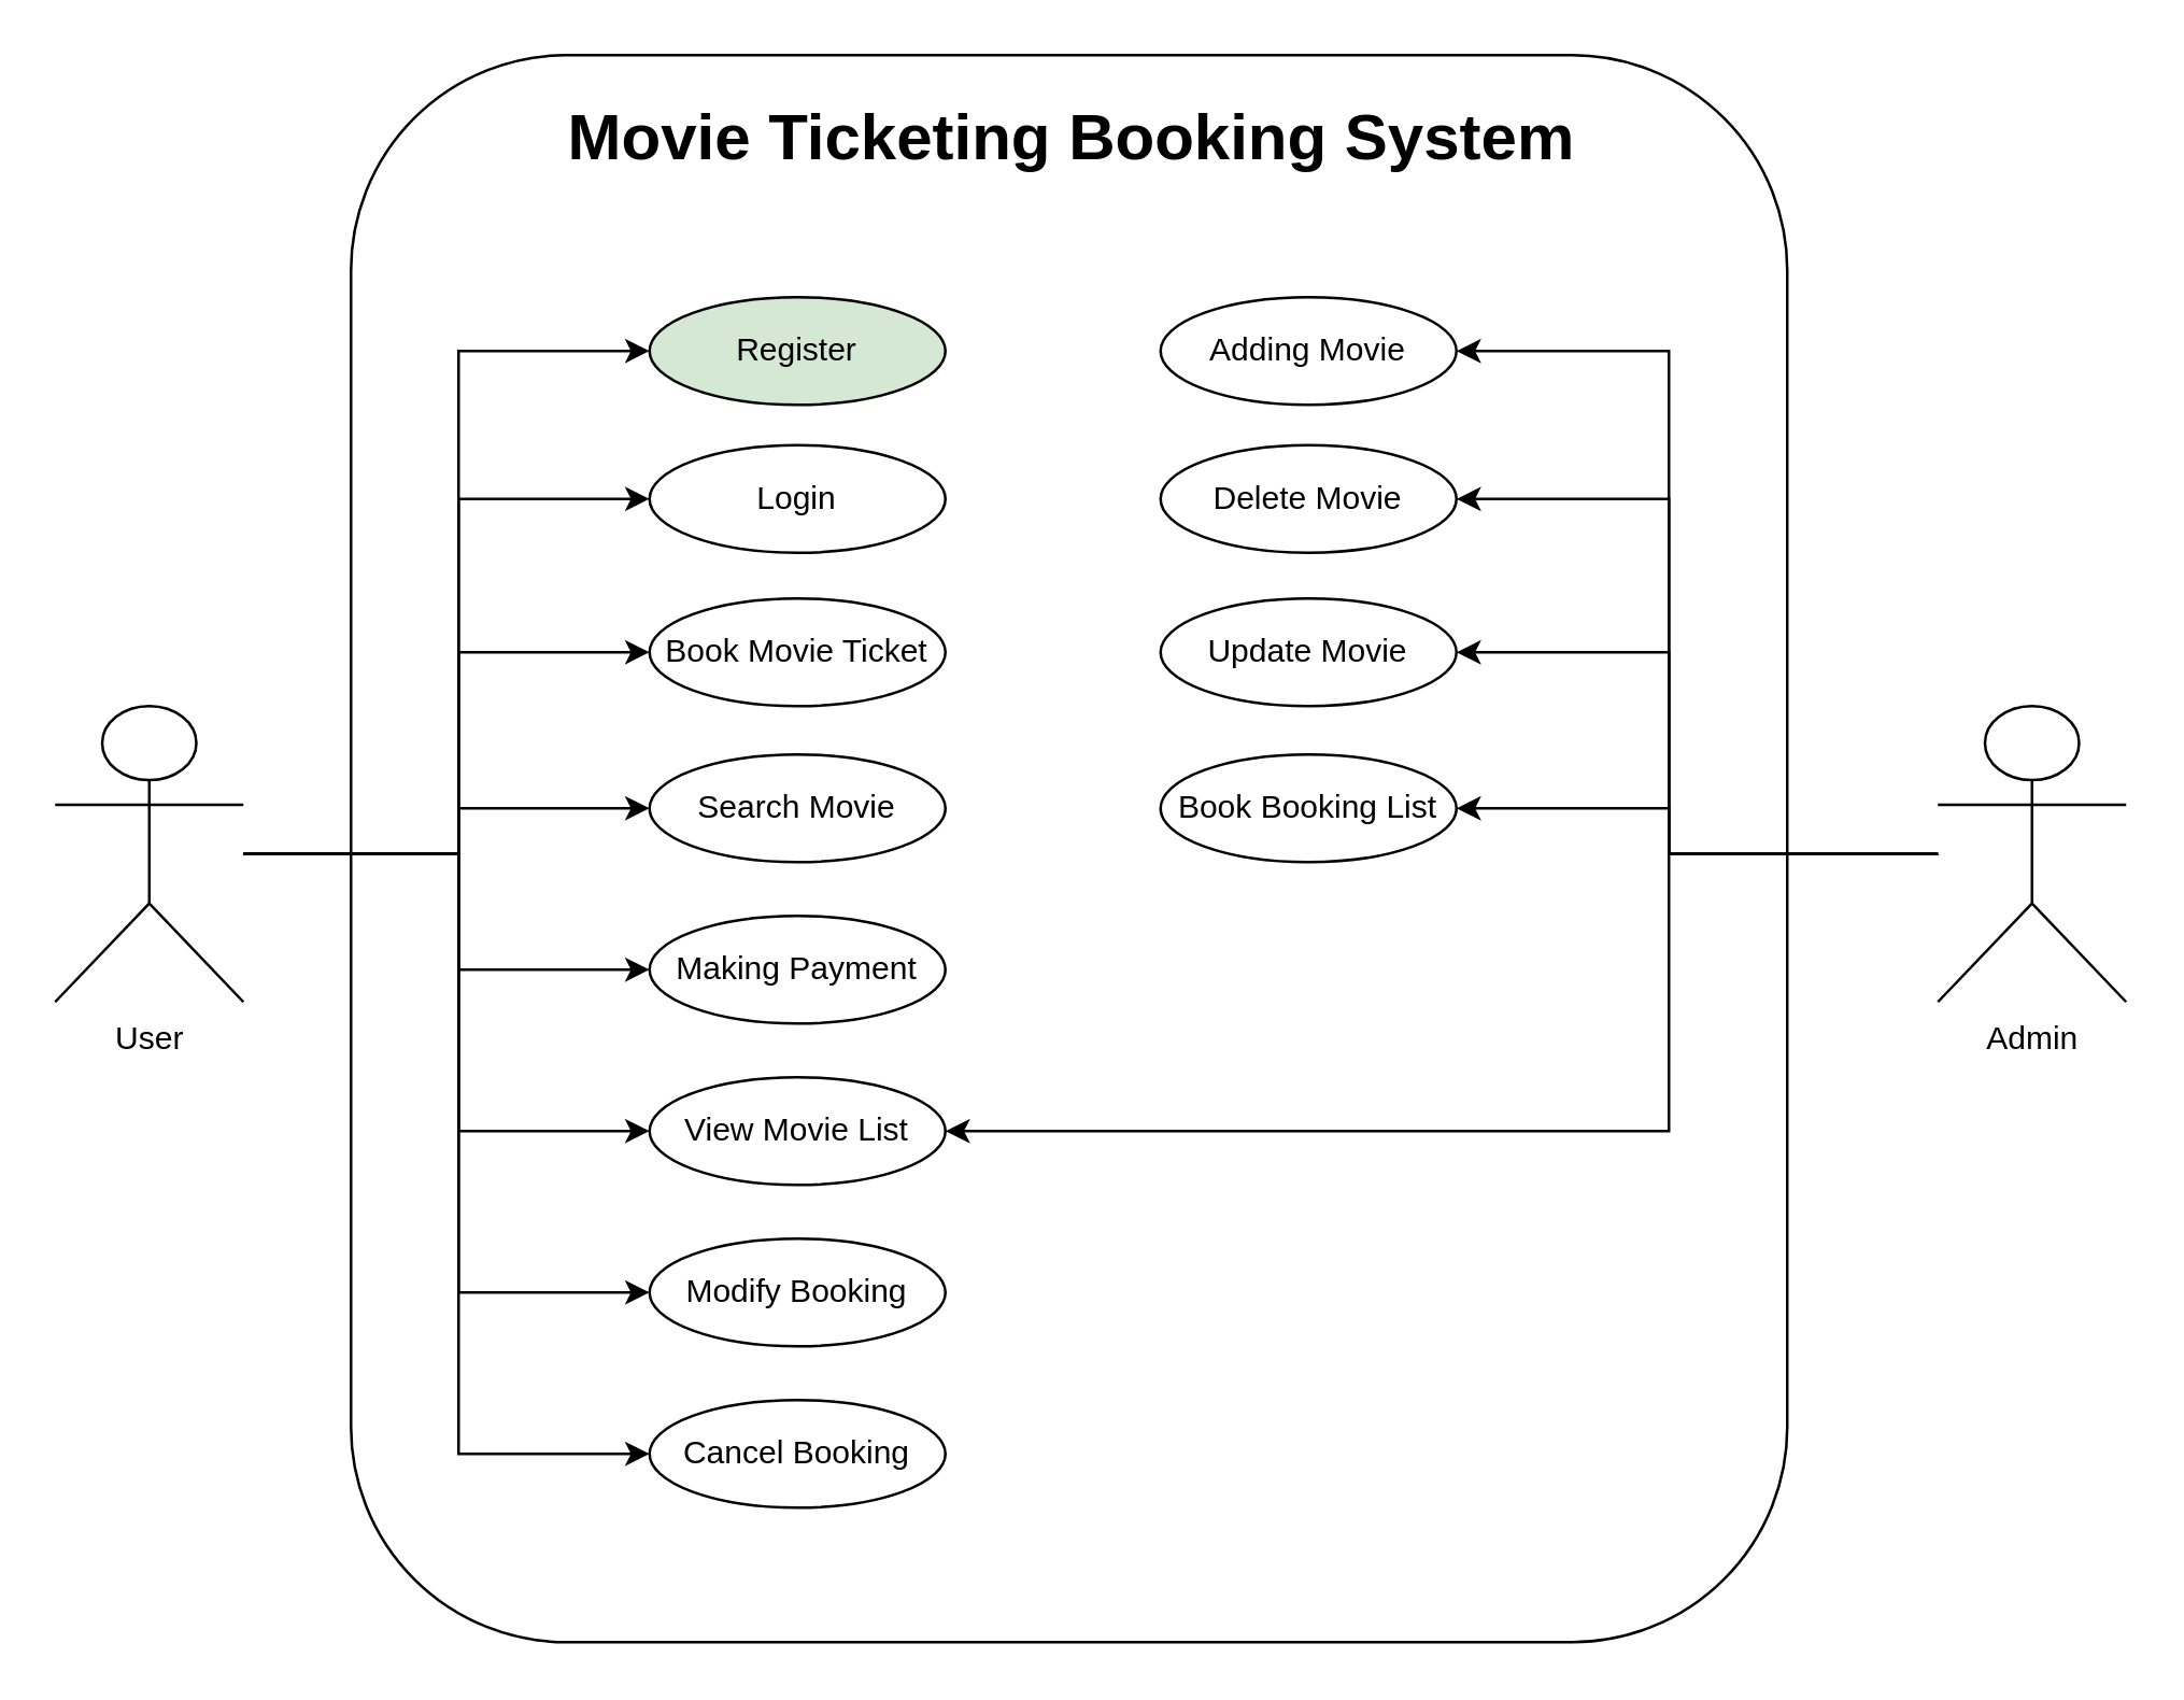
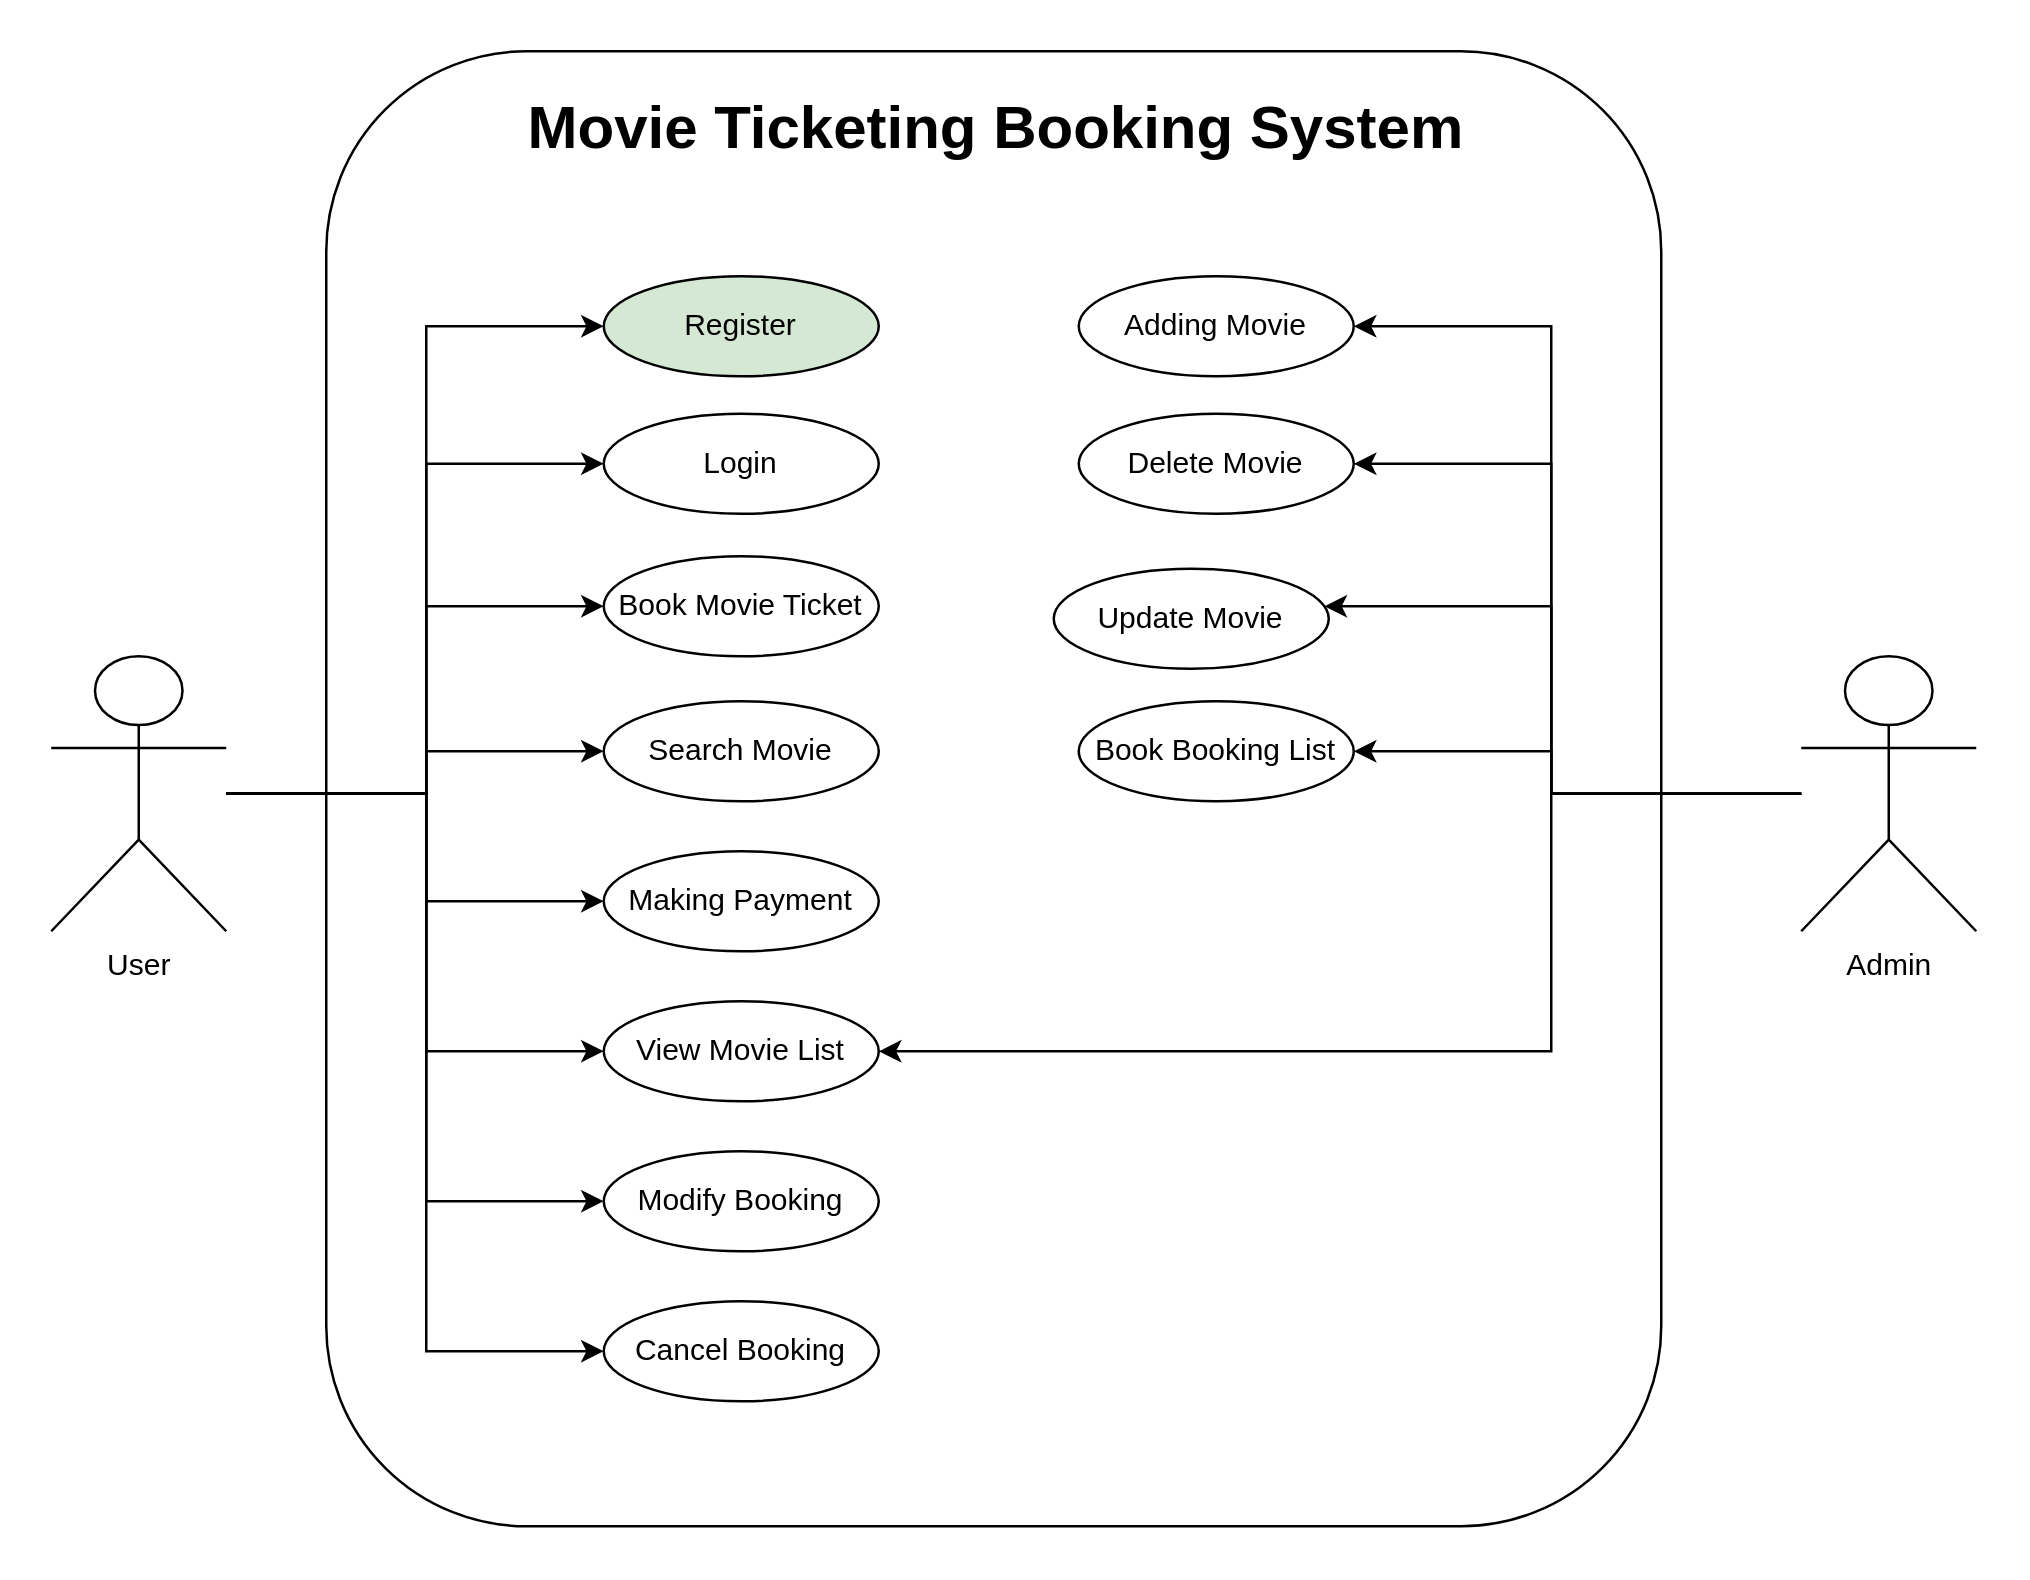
  <mxCell id="0" />
  <mxCell id="1" parent="0" />
  <mxCell id="2" value="" style="rounded=1;whiteSpace=wrap;html=1;" vertex="1" parent="1"><mxGeometry x="130" y="20" width="534" height="590" as="geometry" /></mxCell>
  <mxCell id="3" style="edgeStyle=orthogonalEdgeStyle;rounded=0;orthogonalLoop=1;jettySize=auto;html=1;entryX=0;entryY=0.5;entryDx=0;entryDy=0;" edge="1" parent="1" source="10" target="12"><mxGeometry relative="1" as="geometry"><Array as="points"><mxPoint x="170" y="317" /><mxPoint x="170" y="185" /></Array></mxGeometry></mxCell>
  <mxCell id="4" style="edgeStyle=orthogonalEdgeStyle;rounded=0;orthogonalLoop=1;jettySize=auto;html=1;entryX=0;entryY=0.5;entryDx=0;entryDy=0;" edge="1" parent="1" source="10" target="15"><mxGeometry relative="1" as="geometry"><Array as="points"><mxPoint x="170" y="317" /><mxPoint x="170" y="242" /></Array></mxGeometry></mxCell>
  <mxCell id="5" style="edgeStyle=orthogonalEdgeStyle;rounded=0;orthogonalLoop=1;jettySize=auto;html=1;" edge="1" parent="1" source="10" target="14"><mxGeometry relative="1" as="geometry"><Array as="points"><mxPoint x="170" y="317" /><mxPoint x="170" y="300" /></Array></mxGeometry></mxCell>
  <mxCell id="6" style="edgeStyle=orthogonalEdgeStyle;rounded=0;orthogonalLoop=1;jettySize=auto;html=1;entryX=0;entryY=0.5;entryDx=0;entryDy=0;" edge="1" parent="1" source="10" target="16"><mxGeometry relative="1" as="geometry"><Array as="points"><mxPoint x="170" y="317" /><mxPoint x="170" y="360" /></Array></mxGeometry></mxCell>
  <mxCell id="7" style="edgeStyle=orthogonalEdgeStyle;rounded=0;orthogonalLoop=1;jettySize=auto;html=1;entryX=0;entryY=0.5;entryDx=0;entryDy=0;" edge="1" parent="1" source="10" target="13"><mxGeometry relative="1" as="geometry"><Array as="points"><mxPoint x="170" y="317" /><mxPoint x="170" y="420" /></Array></mxGeometry></mxCell>
  <mxCell id="8" style="edgeStyle=orthogonalEdgeStyle;rounded=0;orthogonalLoop=1;jettySize=auto;html=1;entryX=0;entryY=0.5;entryDx=0;entryDy=0;" edge="1" parent="1" source="10" target="17"><mxGeometry relative="1" as="geometry"><Array as="points"><mxPoint x="170" y="317" /><mxPoint x="170" y="480" /></Array></mxGeometry></mxCell>
  <mxCell id="9" style="edgeStyle=orthogonalEdgeStyle;rounded=0;orthogonalLoop=1;jettySize=auto;html=1;entryX=0;entryY=0.5;entryDx=0;entryDy=0;" edge="1" parent="1" source="10" target="18"><mxGeometry relative="1" as="geometry"><Array as="points"><mxPoint x="170" y="317" /><mxPoint x="170" y="540" /></Array></mxGeometry></mxCell>
  <mxCell id="10" value="User" style="shape=umlActor;verticalLabelPosition=bottom;verticalAlign=top;html=1;outlineConnect=0;" vertex="1" parent="1"><mxGeometry x="20" y="262" width="70" height="110" as="geometry" /></mxCell>
  <mxCell id="11" value="Register" style="ellipse;whiteSpace=wrap;html=1;fillColor=#d5e8d4;" vertex="1" parent="1"><mxGeometry x="241" y="110" width="110" height="40" as="geometry" /></mxCell>
  <mxCell id="12" value="Login" style="ellipse;whiteSpace=wrap;html=1;" vertex="1" parent="1"><mxGeometry x="241" y="165" width="110" height="40" as="geometry" /></mxCell>
  <mxCell id="13" value="View Movie List" style="ellipse;whiteSpace=wrap;html=1;" vertex="1" parent="1"><mxGeometry x="241" y="400" width="110" height="40" as="geometry" /></mxCell>
  <mxCell id="14" value="Search Movie" style="ellipse;whiteSpace=wrap;html=1;" vertex="1" parent="1"><mxGeometry x="241" y="280" width="110" height="40" as="geometry" /></mxCell>
  <mxCell id="15" value="Book Movie Ticket" style="ellipse;whiteSpace=wrap;html=1;" vertex="1" parent="1"><mxGeometry x="241" y="222" width="110" height="40" as="geometry" /></mxCell>
  <mxCell id="16" value="Making Payment" style="ellipse;whiteSpace=wrap;html=1;" vertex="1" parent="1"><mxGeometry x="241" y="340" width="110" height="40" as="geometry" /></mxCell>
  <mxCell id="17" value="Modify Booking&lt;span style=&quot;color: rgba(0, 0, 0, 0); font-family: monospace; font-size: 0px; text-align: start; text-wrap: nowrap;&quot;&gt;%3CmxGraphModel%3E%3Croot%3E%3CmxCell%20id%3D%220%22%2F%3E%3CmxCell%20id%3D%221%22%20parent%3D%220%22%2F%3E%3CmxCell%20id%3D%222%22%20value%3D%22Making%20Payment%22%20style%3D%22ellipse%3BwhiteSpace%3Dwrap%3Bhtml%3D1%3B%22%20vertex%3D%221%22%20parent%3D%221%22%3E%3CmxGeometry%20x%3D%22220%22%20y%3D%22530%22%20width%3D%22110%22%20height%3D%2240%22%20as%3D%22geometry%22%2F%3E%3C%2FmxCell%3E%3C%2Froot%3E%3C%2FmxGraphModel%3E&lt;/span&gt;" style="ellipse;whiteSpace=wrap;html=1;" vertex="1" parent="1"><mxGeometry x="241" y="460" width="110" height="40" as="geometry" /></mxCell>
  <mxCell id="18" value="Cancel Booking" style="ellipse;whiteSpace=wrap;html=1;" vertex="1" parent="1"><mxGeometry x="241" y="520" width="110" height="40" as="geometry" /></mxCell>
  <mxCell id="19" value="Adding Movie" style="ellipse;whiteSpace=wrap;html=1;" vertex="1" parent="1"><mxGeometry x="431" y="110" width="110" height="40" as="geometry" /></mxCell>
  <mxCell id="20" value="Delete Movie" style="ellipse;whiteSpace=wrap;html=1;" vertex="1" parent="1"><mxGeometry x="431" y="165" width="110" height="40" as="geometry" /></mxCell>
- <mxCell id="21" value="Update Movie" style="ellipse;whiteSpace=wrap;html=1;" vertex="1" parent="1"><mxGeometry x="431" y="222" width="110" height="40" as="geometry" /></mxCell>
+ <mxCell id="21" value="Update Movie" style="ellipse;whiteSpace=wrap;html=1;" vertex="1" parent="1"><mxGeometry x="421" y="227" width="110" height="40" as="geometry" /></mxCell>
  <mxCell id="22" value="Book Booking List" style="ellipse;whiteSpace=wrap;html=1;" vertex="1" parent="1"><mxGeometry x="431" y="280" width="110" height="40" as="geometry" /></mxCell>
  <mxCell id="23" style="edgeStyle=orthogonalEdgeStyle;rounded=0;orthogonalLoop=1;jettySize=auto;html=1;entryX=1;entryY=0.5;entryDx=0;entryDy=0;" edge="1" parent="1" source="28" target="19"><mxGeometry relative="1" as="geometry"><Array as="points"><mxPoint x="620" y="317" /><mxPoint x="620" y="130" /></Array></mxGeometry></mxCell>
  <mxCell id="24" style="edgeStyle=orthogonalEdgeStyle;rounded=0;orthogonalLoop=1;jettySize=auto;html=1;entryX=1;entryY=0.5;entryDx=0;entryDy=0;" edge="1" parent="1" source="28" target="20"><mxGeometry relative="1" as="geometry"><Array as="points"><mxPoint x="620" y="317" /><mxPoint x="620" y="185" /></Array></mxGeometry></mxCell>
  <mxCell id="25" style="edgeStyle=orthogonalEdgeStyle;rounded=0;orthogonalLoop=1;jettySize=auto;html=1;" edge="1" parent="1" source="28" target="21"><mxGeometry relative="1" as="geometry"><Array as="points"><mxPoint x="620" y="317" /><mxPoint x="620" y="242" /></Array></mxGeometry></mxCell>
  <mxCell id="26" style="edgeStyle=orthogonalEdgeStyle;rounded=0;orthogonalLoop=1;jettySize=auto;html=1;entryX=1;entryY=0.5;entryDx=0;entryDy=0;" edge="1" parent="1" source="28" target="22"><mxGeometry relative="1" as="geometry"><Array as="points"><mxPoint x="620" y="317" /><mxPoint x="620" y="300" /></Array></mxGeometry></mxCell>
  <mxCell id="27" style="edgeStyle=orthogonalEdgeStyle;rounded=0;orthogonalLoop=1;jettySize=auto;html=1;entryX=1;entryY=0.5;entryDx=0;entryDy=0;" edge="1" parent="1" source="28" target="13"><mxGeometry relative="1" as="geometry"><Array as="points"><mxPoint x="620" y="317" /><mxPoint x="620" y="420" /></Array></mxGeometry></mxCell>
  <mxCell id="28" value="Admin" style="shape=umlActor;verticalLabelPosition=bottom;verticalAlign=top;html=1;outlineConnect=0;" vertex="1" parent="1"><mxGeometry x="720" y="262" width="70" height="110" as="geometry" /></mxCell>
  <mxCell id="29" style="edgeStyle=orthogonalEdgeStyle;rounded=0;orthogonalLoop=1;jettySize=auto;html=1;entryX=0;entryY=0.5;entryDx=0;entryDy=0;" edge="1" parent="1" source="10" target="11"><mxGeometry relative="1" as="geometry"><Array as="points"><mxPoint x="170" y="317" /><mxPoint x="170" y="130" /></Array></mxGeometry></mxCell>
  <mxCell id="30" value="&lt;h1 style=&quot;margin-top: 0px;&quot;&gt;Movie Ticketing Booking System&lt;/h1&gt;" style="text;html=1;whiteSpace=wrap;overflow=hidden;rounded=0;" vertex="1" parent="1"><mxGeometry x="209" y="30" width="390" height="120" as="geometry" /></mxCell>
